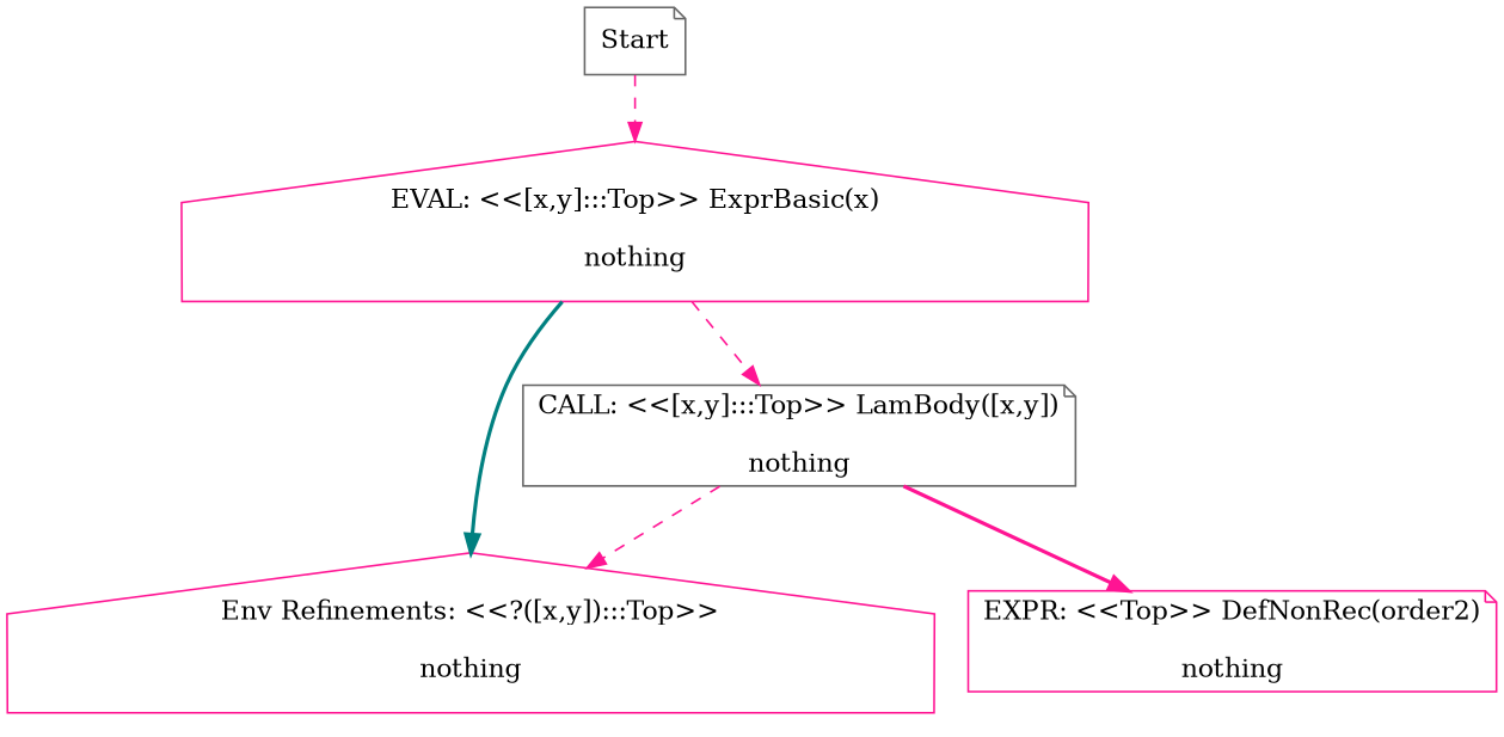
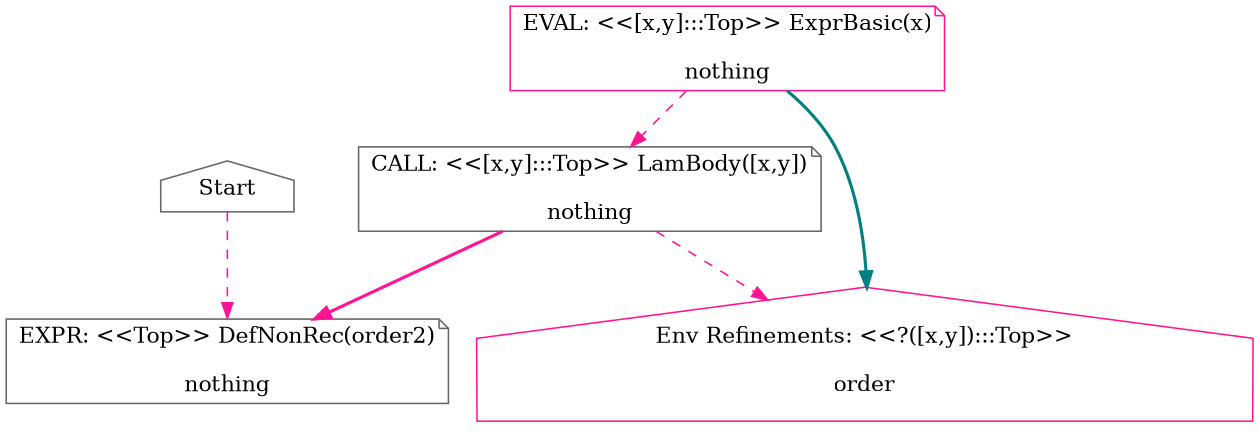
  digraph {
    node [color=gray40 shape=house]
    edge [color=deeppink style=dashed]
-   n1 [label=Start shape=note]
-   n2 [color=deeppink label="EVAL: <<[x,y]:::Top>> ExprBasic(x)\n\nnothing"]
+   n1 [label=Start]
+   n2 [color=deeppink label="EVAL: <<[x,y]:::Top>> ExprBasic(x)\n\nnothing" shape=note]
    n3 [label="CALL: <<[x,y]:::Top>> LamBody([x,y])\n\nnothing" shape=note]
-   n4 [color=deeppink label="Env Refinements: <<?([x,y]):::Top>>\n\nnothing"]
-   n5 [color=deeppink label="EXPR: <<Top>> DefNonRec(order2)\n\nnothing" shape=note]
-   n1 -> n2
+   n4 [color=deeppink label="Env Refinements: <<?([x,y]):::Top>>\n\norder"]
+   n5 [label="EXPR: <<Top>> DefNonRec(order2)\n\nnothing" shape=note]
+   n1 -> n5
    n2 -> n3
    n2 -> n4 [color=teal style=bold]
    n3 -> n4
    n3 -> n5 [style=bold]
  }
